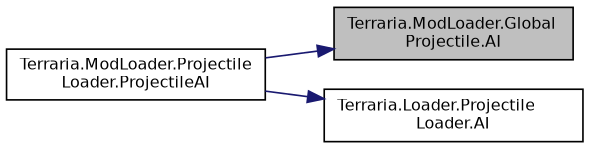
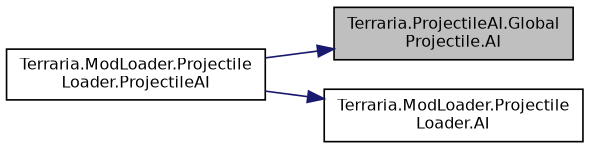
  digraph {
    rankdir=RL
    node [color=black fillcolor=white fontname=Helvetica fontsize=10 shape=record style=filled]
    edge [color=midnightblue dir=back fontname=Helvetica fontsize=10 labelfontname=Helvetica labelfontsize=10 style=solid]
-   n1 [fillcolor=grey75 fontcolor=black height=0.2 label="Terraria.ModLoader.Global\lProjectile.AI" width=0.4]
+   n1 [fillcolor=grey75 fontcolor=black height=0.2 label="Terraria.ProjectileAI.Global\lProjectile.AI" width=0.4]
    n2 [height=0.2 label="Terraria.ModLoader.Projectile\lLoader.ProjectileAI" width=0.4]
-   n3 [height=0.2 label="Terraria.Loader.Projectile\lLoader.AI" width=0.4]
+   n3 [height=0.2 label="Terraria.ModLoader.Projectile\lLoader.AI" width=0.4]
    n1 -> n2
    n3 -> n2
  }
